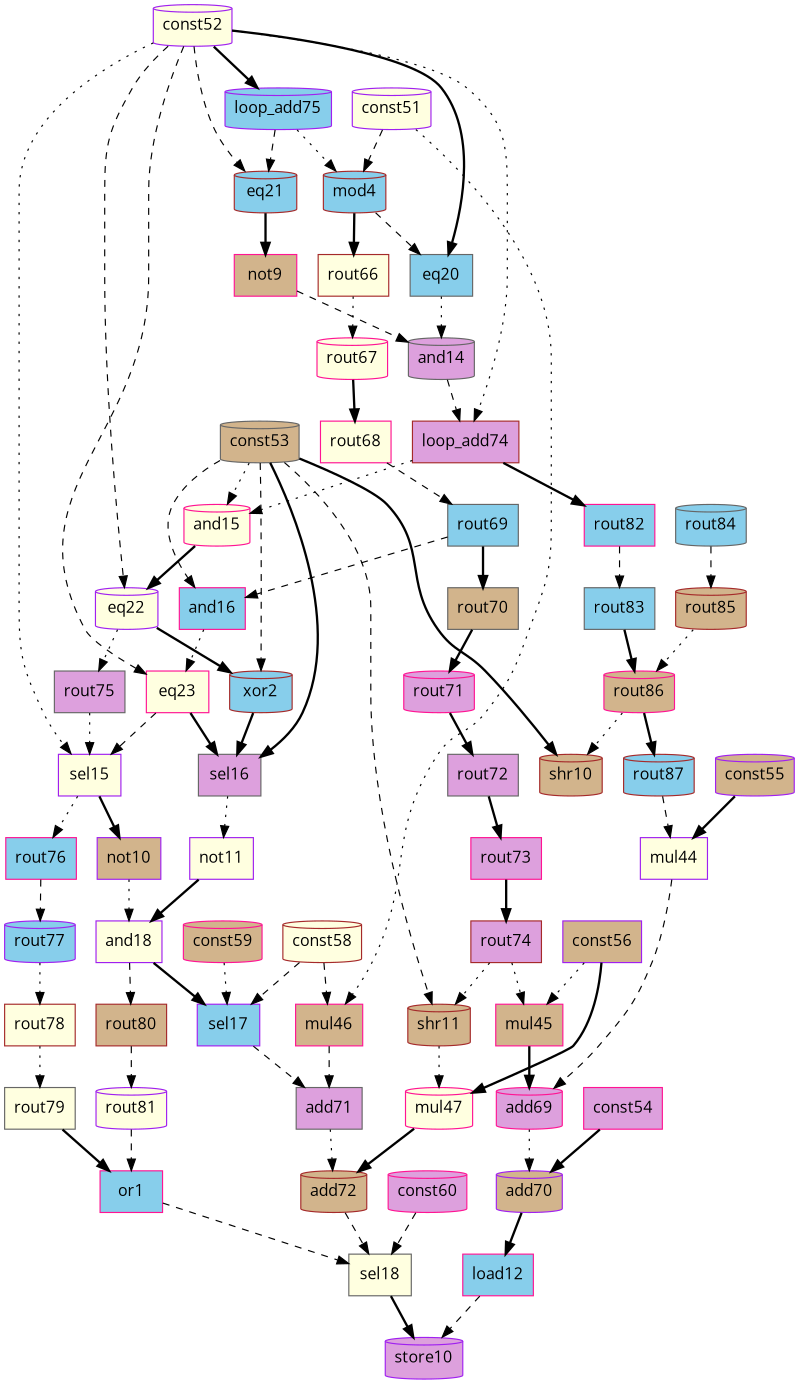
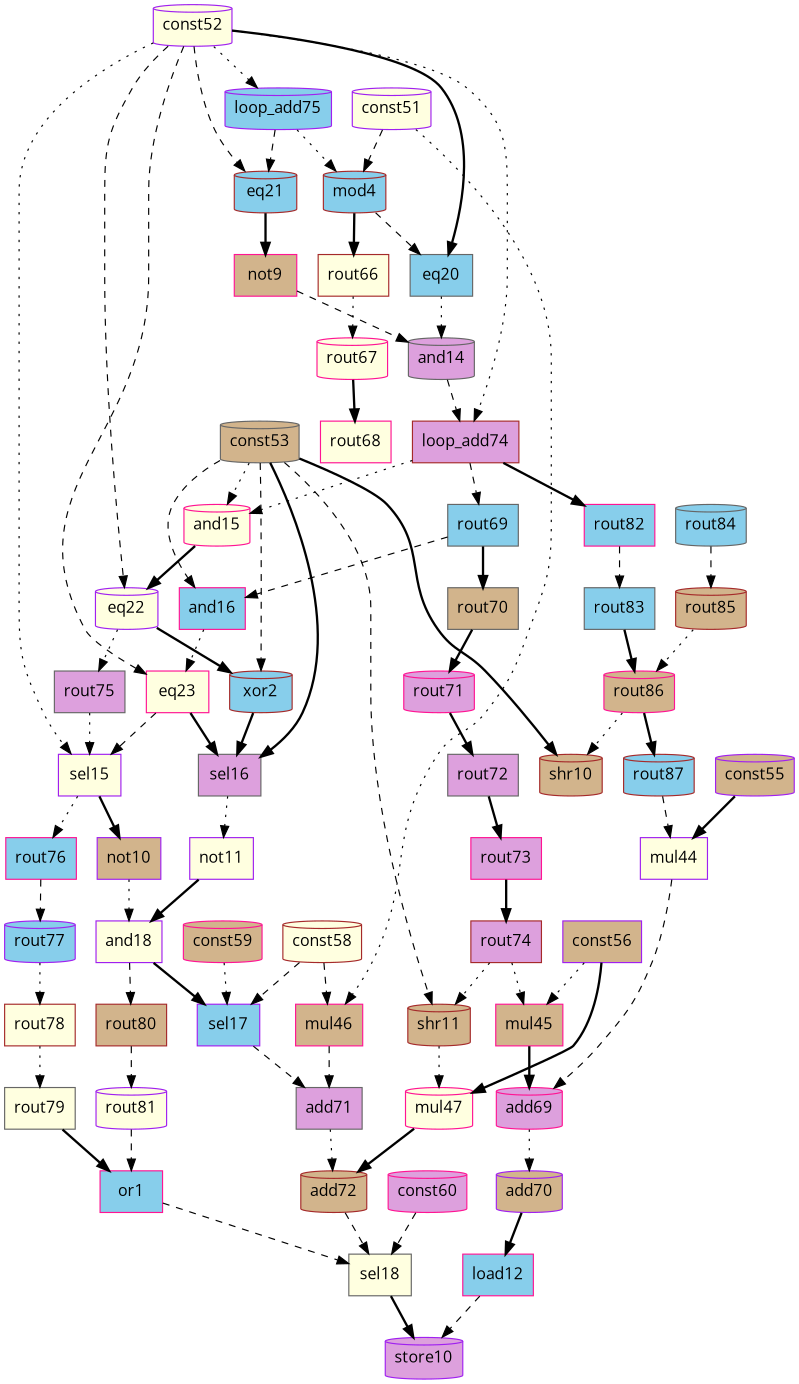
  digraph {
    fontname="Open Sans"
    node [color=deeppink fillcolor=lightyellow fontname="Open Sans" opcode=rout shape=box style=filled]
    edge [fontname="Open Sans" operand=0 style=dashed]
    const51 [color=purple opcode=const shape=cylinder val=4608]
    mod4 [color=brown fillcolor=skyblue llvm="%10" opcode=mod schedule=1 shape=cylinder]
    mul46 [fillcolor=tan llvm="%30" opcode=mul schedule=11]
    eq20 [color=gray40 fillcolor=skyblue llvm="%11" opcode=eq schedule=2]
    rout66 [color=brown schedule=2]
    add71 [color=gray40 fillcolor=plum llvm="%30" opcode=add schedule=12]
    and14 [color=gray40 fillcolor=plum llvm="%13" opcode=and schedule=3 shape=cylinder]
    rout67 [schedule=3 shape=cylinder]
    const52 [color=purple opcode=const shape=cylinder val=0]
    eq21 [color=brown fillcolor=skyblue llvm="%12" opcode=eq schedule=1 shape=cylinder]
    eq22 [color=purple llvm="%19" opcode=eq schedule=6 shape=cylinder]
    eq23 [llvm="%21" opcode=eq schedule=7]
    sel15 [color=purple llvm="%22" opcode=sel schedule=8]
    loop_add74 [color=brown fillcolor=plum llvm="%8" opcode=add schedule=4]
    loop_add75 [color=purple fillcolor=skyblue llvm="%9" opcode=add schedule=0 shape=cylinder]
    not9 [fillcolor=tan llvm="%12" opcode=not schedule=2]
    xor2 [color=brown fillcolor=skyblue llvm="%24" opcode=xor schedule=7 shape=cylinder]
    rout75 [color=gray40 fillcolor=plum schedule=7]
    sel16 [color=gray40 fillcolor=plum llvm="%25" opcode=sel schedule=8]
    not10 [color=purple fillcolor=tan opcode=not schedule=9]
    rout76 [fillcolor=skyblue schedule=9]
    and15 [llvm="%18" opcode=and schedule=5 shape=cylinder]
    rout82 [fillcolor=skyblue schedule=5]
    const53 [color=gray40 fillcolor=tan opcode=const shape=cylinder val=1]
    shr10 [color=brown fillcolor=tan llvm="%16" opcode=shr schedule=10 shape=cylinder]
    shr11 [color=brown fillcolor=tan llvm="%17" opcode=shr schedule=11 shape=cylinder]
    and16 [fillcolor=skyblue llvm="%20" opcode=and schedule=6]
    mul47 [llvm="%31" opcode=mul schedule=12 shape=cylinder]
    not11 [color=purple opcode=not schedule=9]
    add72 [color=brown fillcolor=tan llvm="%31" opcode=add schedule=13 shape=cylinder]
    and18 [color=purple opcode=and schedule=10]
    rout77 [color=purple fillcolor=skyblue schedule=10 shape=cylinder]
    sel17 [color=purple fillcolor=skyblue llvm="%27" opcode=sel schedule=11]
    rout80 [color=brown fillcolor=tan schedule=11]
    rout81 [color=purple schedule=12 shape=cylinder]
    or1 [fillcolor=skyblue opcode=or schedule=13]
    sel18 [color=gray40 llvm=store opcode=sel schedule=14]
    store10 [color=purple fillcolor=plum llvm=store opcode=store schedule=15 shape=cylinder]
-   const54 [fillcolor=plum llvm="%0" opcode=const]
    add70 [color=purple fillcolor=tan llvm="%28" opcode=add schedule=13 shape=cylinder]
    load12 [fillcolor=skyblue llvm="%29" opcode=load schedule=14]
    const55 [color=purple fillcolor=tan opcode=const shape=cylinder val=9216]
    mul44 [color=purple llvm="%28" opcode=mul schedule=11]
    add69 [fillcolor=plum llvm="%28" opcode=add schedule=12 shape=cylinder]
    const56 [color=purple fillcolor=tan opcode=const val=2]
    mul45 [fillcolor=tan llvm="%28" opcode=mul schedule=11]
    rout83 [color=gray40 fillcolor=skyblue schedule=6]
    const58 [color=brown llvm="%3" opcode=const shape=cylinder]
    const59 [fillcolor=tan llvm="%4" opcode=const shape=cylinder]
    const60 [fillcolor=plum llvm="@dump" opcode=const shape=cylinder]
    rout68 [schedule=4]
    rout69 [color=gray40 fillcolor=skyblue schedule=5]
    rout70 [color=gray40 fillcolor=tan schedule=6]
    rout71 [fillcolor=plum schedule=7 shape=cylinder]
    rout72 [color=gray40 fillcolor=plum schedule=8]
    rout73 [fillcolor=plum schedule=9]
    rout74 [color=brown fillcolor=plum schedule=10]
    rout78 [color=brown schedule=11]
    rout79 [color=gray40 schedule=12]
    rout86 [fillcolor=tan schedule=9 shape=cylinder]
    rout84 [color=gray40 fillcolor=skyblue schedule=7 shape=cylinder]
    rout85 [color=brown fillcolor=tan schedule=8 shape=cylinder]
    rout87 [color=brown fillcolor=skyblue schedule=10 shape=cylinder]
    const51 -> mod4 [operand=1]
    const51 -> mul46 [operand=1 style=dotted]
    mod4 -> eq20
    mod4 -> rout66 [style=bold]
    mul46 -> add71 [operand=1]
    eq20 -> and14 [operand=1 style=dotted]
    rout66 -> rout67 [style=dotted]
    add71 -> add72 [style=dotted]
    and14 -> loop_add74 [operand=1]
    rout67 -> rout68 [style=bold]
    const52 -> eq20 [operand=1 style=bold]
    const52 -> eq21 [operand=1]
    const52 -> eq22 [operand=1]
    const52 -> eq23 [operand=1]
    const52 -> sel15 [operand=2 style=dotted]
    const52 -> loop_add74 [style=dotted type=const_base]
-   const52 -> loop_add75 [style=bold type=const_base]
+   const52 -> loop_add75 [style=dotted type=const_base]
    eq21 -> not9 [style=bold]
    eq22 -> xor2 [style=bold]
    eq22 -> rout75 [style=dotted]
    eq23 -> sel15 [operand=1]
    eq23 -> sel16 [operand=2 style=bold]
    sel15 -> not10 [style=bold]
    sel15 -> rout76 [style=dotted]
    loop_add74 -> and15 [style=dotted]
    loop_add74 -> rout82 [style=bold]
    loop_add75 -> mod4 [style=dotted]
    loop_add75 -> eq21
    not9 -> and14
    xor2 -> sel16 [style=bold]
    rout75 -> sel15 [style=dotted]
    sel16 -> not11 [style=dotted]
    not10 -> and18 [style=dotted]
    rout76 -> rout77
    and15 -> eq22 [style=bold]
    rout82 -> rout83
    const53 -> xor2 [operand=1]
    const53 -> sel16 [operand=1 style=bold]
    const53 -> and15 [operand=1 style=dotted]
    const53 -> shr10 [operand=1 style=bold]
    const53 -> shr11 [operand=1]
    const53 -> and16 [operand=1]
    shr11 -> mul47 [style=dotted]
    and16 -> eq23 [style=dotted]
    mul47 -> add72 [operand=1 style=bold]
    not11 -> and18 [operand=1 style=bold]
    add72 -> sel18 [operand=1]
    and18 -> sel17 [style=bold]
    and18 -> rout80
    rout77 -> rout78 [style=dotted]
    sel17 -> add71
    rout80 -> rout81
    rout81 -> or1
    or1 -> sel18
    sel18 -> store10 [operand=1 style=bold]
-   const54 -> add70 [style=bold]
    add70 -> load12 [style=bold]
    load12 -> store10
    const55 -> mul44 [operand=1 style=bold]
    mul44 -> add69
    add69 -> add70 [operand=1 style=dotted]
    const56 -> mul47 [operand=1 style=bold]
    const56 -> mul45 [operand=1 style=dotted]
    mul45 -> add69 [operand=1 style=bold]
    rout83 -> rout86 [style=bold]
    const58 -> mul46
    const58 -> sel17 [operand=2]
    const59 -> sel17 [operand=1 style=dotted]
    const60 -> sel18 [operand=2]
-   rout68 -> rout69
+   loop_add74 -> rout69
    rout69 -> and16
    rout69 -> rout70 [style=bold]
    rout70 -> rout71 [style=bold]
    rout71 -> rout72 [style=bold]
    rout72 -> rout73 [style=bold]
    rout73 -> rout74 [style=bold]
    rout74 -> shr11 [style=dotted]
    rout74 -> mul45 [style=dotted]
    rout78 -> rout79 [style=dotted]
    rout79 -> or1 [operand=1 style=bold]
    rout86 -> shr10 [style=dotted]
    rout86 -> rout87 [style=bold]
    rout84 -> rout85
    rout85 -> rout86 [style=dotted]
    rout87 -> mul44
  }
